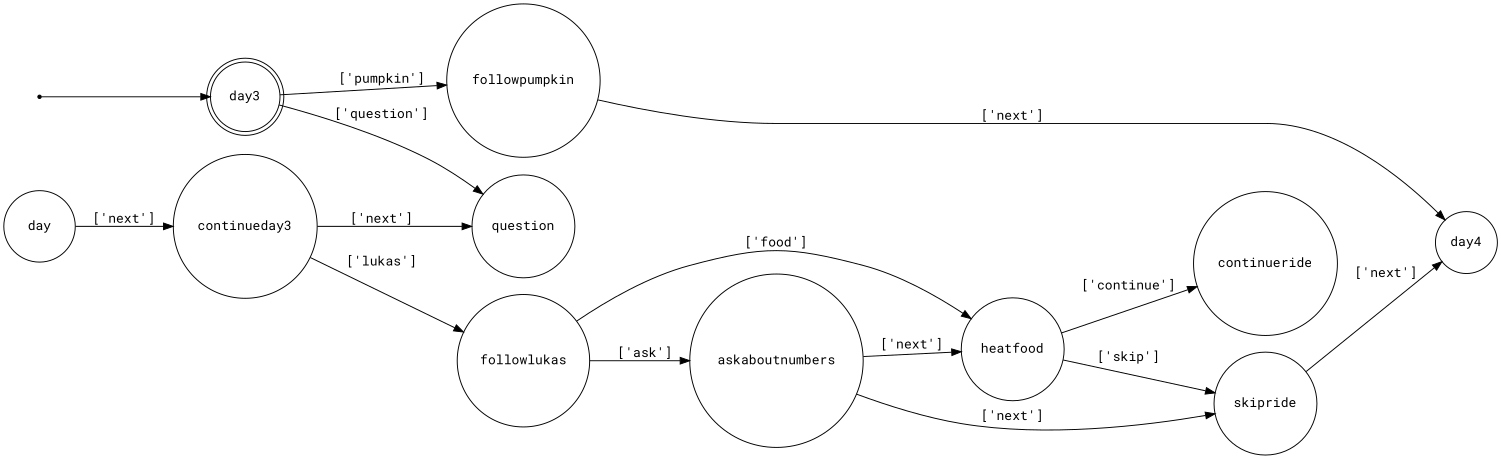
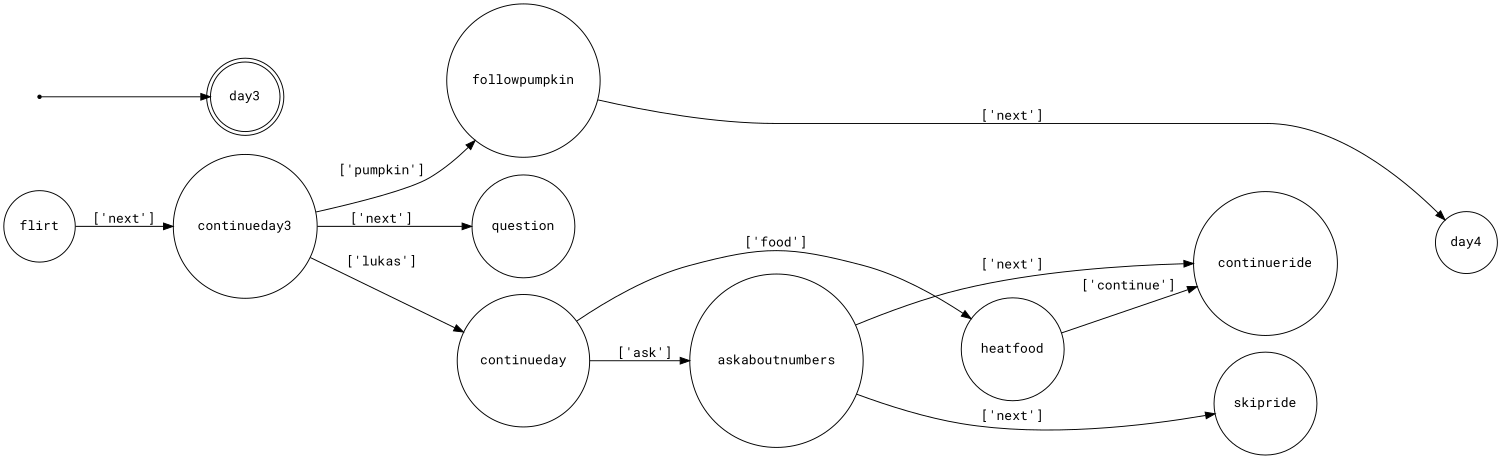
  digraph {
    fontname="Roboto Mono"
    rankdir=LR
    node [fontname="Roboto Mono" shape=circle]
    edge [fontname="Roboto Mono"]
    day3 [shape=doublecircle]
    question
-   flirt [label=day]
+   flirt
    continueday3
    qi [shape=point]
    followpumpkin
-   followlukas
+   followlukas [label=continueday]
    day4
    heatfood
    askaboutnumbers
    skipride
    continueride
-   day3 -> question [label="['question']"]
    flirt -> continueday3 [label="['next']"]
    continueday3 -> question [label="['next']"]
-   day3 -> followpumpkin [label="['pumpkin']"]
+   continueday3 -> followpumpkin [label="['pumpkin']"]
    continueday3 -> followlukas [label="['lukas']"]
    qi -> day3
    followpumpkin -> day4 [label="['next']"]
    followlukas -> heatfood [label="['food']"]
    followlukas -> askaboutnumbers [label="['ask']"]
-   heatfood -> skipride [label="['skip']"]
    heatfood -> continueride [label="['continue']"]
-   askaboutnumbers -> heatfood [label="['next']"]
+   askaboutnumbers -> continueride [label="['next']"]
    askaboutnumbers -> skipride [label="['next']"]
-   skipride -> day4 [label="['next']"]
  }
